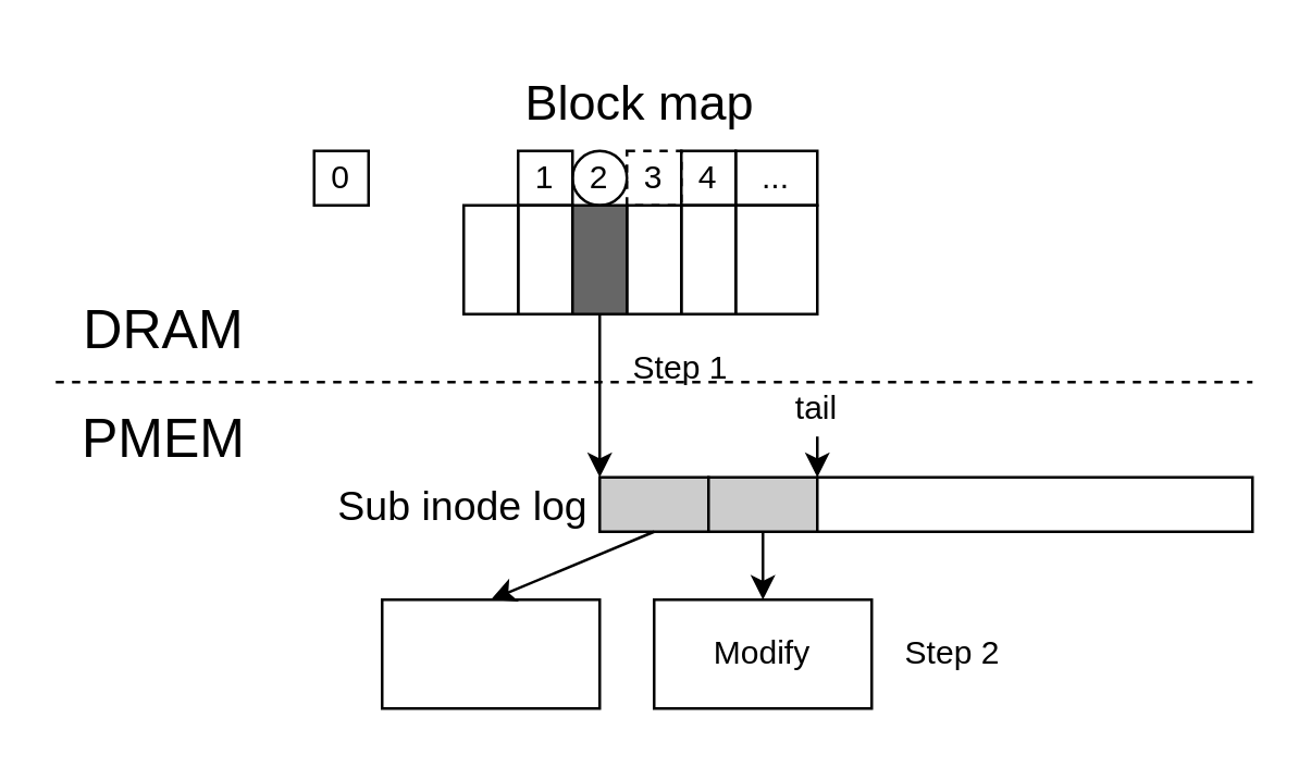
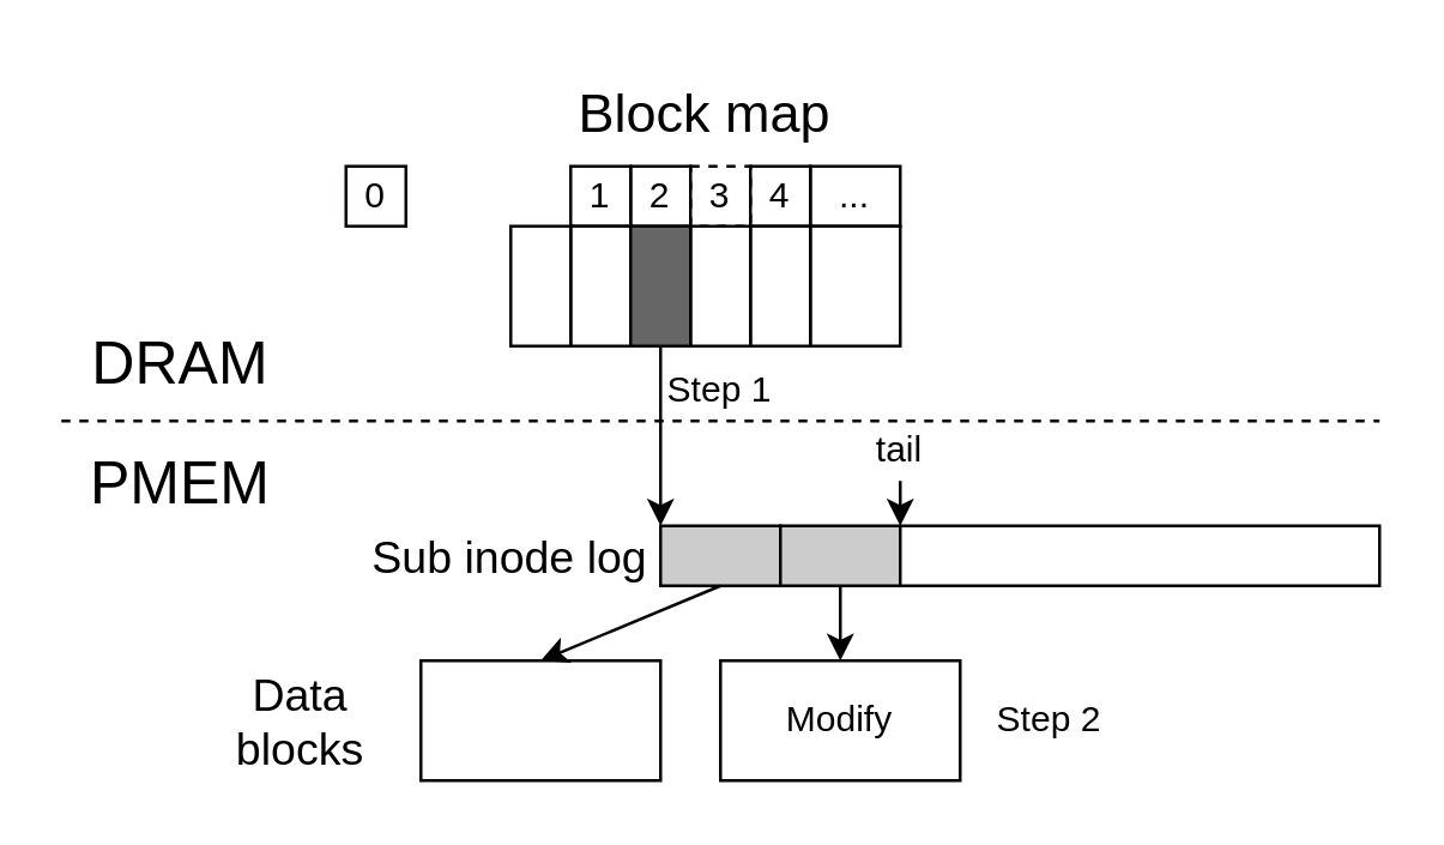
  <mxCell id="0" />
  <mxCell id="1" parent="0" />
  <mxCell id="2" value="" style="endArrow=none;dashed=1;html=1;rounded=0;" edge="1" parent="1"><mxGeometry width="50" height="50" relative="1" as="geometry"><mxPoint y="140" as="sourcePoint" x="20" /><mxPoint x="460" y="140" as="targetPoint" /></mxGeometry></mxCell>
  <mxCell id="3" value="&lt;font style=&quot;font-size: 20px;&quot;&gt;DRAM&lt;/font&gt;" style="rounded=0;whiteSpace=wrap;html=1;fillColor=none;strokeColor=none;" vertex="1" parent="1"><mxGeometry y="100" width="80" height="40" as="geometry" x="20" /></mxCell>
  <mxCell id="4" value="&lt;font style=&quot;font-size: 20px;&quot;&gt;PMEM&lt;/font&gt;" style="rounded=0;whiteSpace=wrap;html=1;fillColor=none;strokeColor=none;" vertex="1" parent="1"><mxGeometry y="140" width="80" height="40" as="geometry" x="20" /></mxCell>
  <mxCell id="5" value="0" style="rounded=0;whiteSpace=wrap;html=1;fillColor=none;" vertex="1" parent="1"><mxGeometry x="115" y="55" width="20" height="20" as="geometry" /></mxCell>
  <mxCell id="6" value="1" style="rounded=0;whiteSpace=wrap;html=1;fillColor=none;" vertex="1" parent="1"><mxGeometry x="190" y="55" width="20" height="20" as="geometry" /></mxCell>
- <mxCell id="7" value="2" style="ellipse;whiteSpace=wrap;html=1;fillColor=none;" vertex="1" parent="1"><mxGeometry x="210" y="55" width="20" height="20" as="geometry" /></mxCell>
+ <mxCell id="7" value="2" style="rounded=0;whiteSpace=wrap;html=1;fillColor=none;" vertex="1" parent="1"><mxGeometry x="210" y="55" width="20" height="20" as="geometry" /></mxCell>
  <mxCell id="8" value="3" style="rounded=0;whiteSpace=wrap;html=1;fillColor=none;dashed=1;" vertex="1" parent="1"><mxGeometry x="230" y="55" width="20" height="20" as="geometry" /></mxCell>
  <mxCell id="9" value="4" style="rounded=0;whiteSpace=wrap;html=1;fillColor=none;" vertex="1" parent="1"><mxGeometry x="250" y="55" width="20" height="20" as="geometry" /></mxCell>
  <mxCell id="10" value="..." style="rounded=0;whiteSpace=wrap;html=1;fillColor=none;" vertex="1" parent="1"><mxGeometry x="270" y="55" width="30" height="20" as="geometry" /></mxCell>
  <mxCell id="11" value="" style="rounded=0;whiteSpace=wrap;html=1;fillColor=none;" vertex="1" parent="1"><mxGeometry x="170" y="75" width="20" height="40" as="geometry" /></mxCell>
  <mxCell id="12" value="" style="rounded=0;whiteSpace=wrap;html=1;fillColor=none;" vertex="1" parent="1"><mxGeometry x="190" y="75" width="20" height="40" as="geometry" /></mxCell>
  <mxCell id="13" value="" style="rounded=0;whiteSpace=wrap;html=1;fillColor=#666666;" vertex="1" parent="1"><mxGeometry x="210" y="75" width="20" height="40" as="geometry" /></mxCell>
  <mxCell id="14" value="" style="rounded=0;whiteSpace=wrap;html=1;fillColor=none;" vertex="1" parent="1"><mxGeometry x="230" y="75" width="20" height="40" as="geometry" /></mxCell>
  <mxCell id="15" value="" style="rounded=0;whiteSpace=wrap;html=1;fillColor=none;" vertex="1" parent="1"><mxGeometry x="250" y="75" width="20" height="40" as="geometry" /></mxCell>
  <mxCell id="16" value="" style="rounded=0;whiteSpace=wrap;html=1;fillColor=none;" vertex="1" parent="1"><mxGeometry x="270" y="75" width="30" height="40" as="geometry" /></mxCell>
  <mxCell id="17" value="" style="rounded=0;whiteSpace=wrap;html=1;fillColor=#CCCCCC;" vertex="1" parent="1"><mxGeometry x="220" y="175" width="40" height="20" as="geometry" /></mxCell>
  <mxCell id="18" value="" style="rounded=0;whiteSpace=wrap;html=1;fillColor=#CCCCCC;" vertex="1" parent="1"><mxGeometry x="260" y="175" width="40" height="20" as="geometry" /></mxCell>
  <mxCell id="19" value="" style="rounded=0;whiteSpace=wrap;html=1;" vertex="1" parent="1"><mxGeometry x="300" y="175" width="160" height="20" as="geometry" /></mxCell>
  <mxCell id="20" value="" style="endArrow=classic;html=1;rounded=0;exitX=0.5;exitY=1;exitDx=0;exitDy=0;entryX=0;entryY=0;entryDx=0;entryDy=0;" edge="1" parent="1" source="13" target="17"><mxGeometry width="50" height="50" relative="1" as="geometry"><mxPoint x="450" y="565" as="sourcePoint" /><mxPoint x="500" y="515" as="targetPoint" /></mxGeometry></mxCell>
  <mxCell id="21" value="&lt;font style=&quot;font-size: 15px;&quot;&gt;Sub inode log&lt;/font&gt;" style="rounded=0;whiteSpace=wrap;html=1;fillColor=none;strokeColor=none;" vertex="1" parent="1"><mxGeometry x="110" y="175" width="120" height="20" as="geometry" /></mxCell>
  <mxCell id="22" value="&lt;font style=&quot;font-size: 12px;&quot;&gt;tail&lt;/font&gt;" style="rounded=0;whiteSpace=wrap;html=1;fillColor=none;strokeColor=none;" vertex="1" parent="1"><mxGeometry x="280" y="140" width="40" height="20" as="geometry" /></mxCell>
  <mxCell id="23" value="" style="endArrow=classic;html=1;rounded=0;entryX=0;entryY=0;entryDx=0;entryDy=0;exitX=0.5;exitY=1;exitDx=0;exitDy=0;" edge="1" parent="1" source="22"><mxGeometry width="50" height="50" relative="1" as="geometry"><mxPoint x="420" y="590" as="sourcePoint" /><mxPoint x="300" y="175" as="targetPoint" /></mxGeometry></mxCell>
  <mxCell id="24" value="" style="rounded=0;whiteSpace=wrap;html=1;fillColor=none;" vertex="1" parent="1"><mxGeometry x="140" y="220" width="80" height="40" as="geometry" /></mxCell>
  <mxCell id="25" value="Modify" style="rounded=0;whiteSpace=wrap;html=1;fillColor=none;" vertex="1" parent="1"><mxGeometry x="240" y="220" width="80" height="40" as="geometry" /></mxCell>
  <mxCell id="26" value="" style="endArrow=classic;html=1;rounded=0;exitX=0.5;exitY=1;exitDx=0;exitDy=0;entryX=0.5;entryY=0;entryDx=0;entryDy=0;" edge="1" parent="1" source="17" target="24"><mxGeometry width="50" height="50" relative="1" as="geometry"><mxPoint x="420" y="550" as="sourcePoint" /><mxPoint x="470" y="500" as="targetPoint" /></mxGeometry></mxCell>
  <mxCell id="27" value="" style="endArrow=classic;html=1;rounded=0;exitX=0.5;exitY=1;exitDx=0;exitDy=0;entryX=0.5;entryY=0;entryDx=0;entryDy=0;" edge="1" parent="1" source="18" target="25"><mxGeometry width="50" height="50" relative="1" as="geometry"><mxPoint x="420" y="550" as="sourcePoint" /><mxPoint x="470" y="500" as="targetPoint" /></mxGeometry></mxCell>
  <mxCell id="28" value="&lt;font style=&quot;font-size: 18px;&quot;&gt;Block map&lt;/font&gt;" style="rounded=0;whiteSpace=wrap;html=1;fillColor=none;strokeColor=none;" vertex="1" parent="1"><mxGeometry x="170" y="20" width="130" height="35" as="geometry" /></mxCell>
- <mxCell id="30" value="Step 1" style="rounded=0;whiteSpace=wrap;html=1;fillColor=none;strokeColor=none;" vertex="1" parent="1"><mxGeometry x="230" y="125" width="40" height="20" as="geometry" /></mxCell>
+ <mxCell id="29" value="&lt;font style=&quot;font-size: 15px;&quot;&gt;Data blocks&lt;/font&gt;" style="rounded=0;whiteSpace=wrap;html=1;fillColor=none;strokeColor=none;" vertex="1" parent="1"><mxGeometry x="60" y="220" width="80" height="40" as="geometry" /></mxCell>
+ <mxCell id="30" value="Step 1" style="rounded=0;whiteSpace=wrap;html=1;fillColor=none;strokeColor=none;" vertex="1" parent="1"><mxGeometry x="220" y="120" width="40" height="20" as="geometry" /></mxCell>
  <mxCell id="31" value="Step 2" style="rounded=0;whiteSpace=wrap;html=1;fillColor=none;strokeColor=none;" vertex="1" parent="1"><mxGeometry x="330" y="230" width="40" height="20" as="geometry" /></mxCell>
